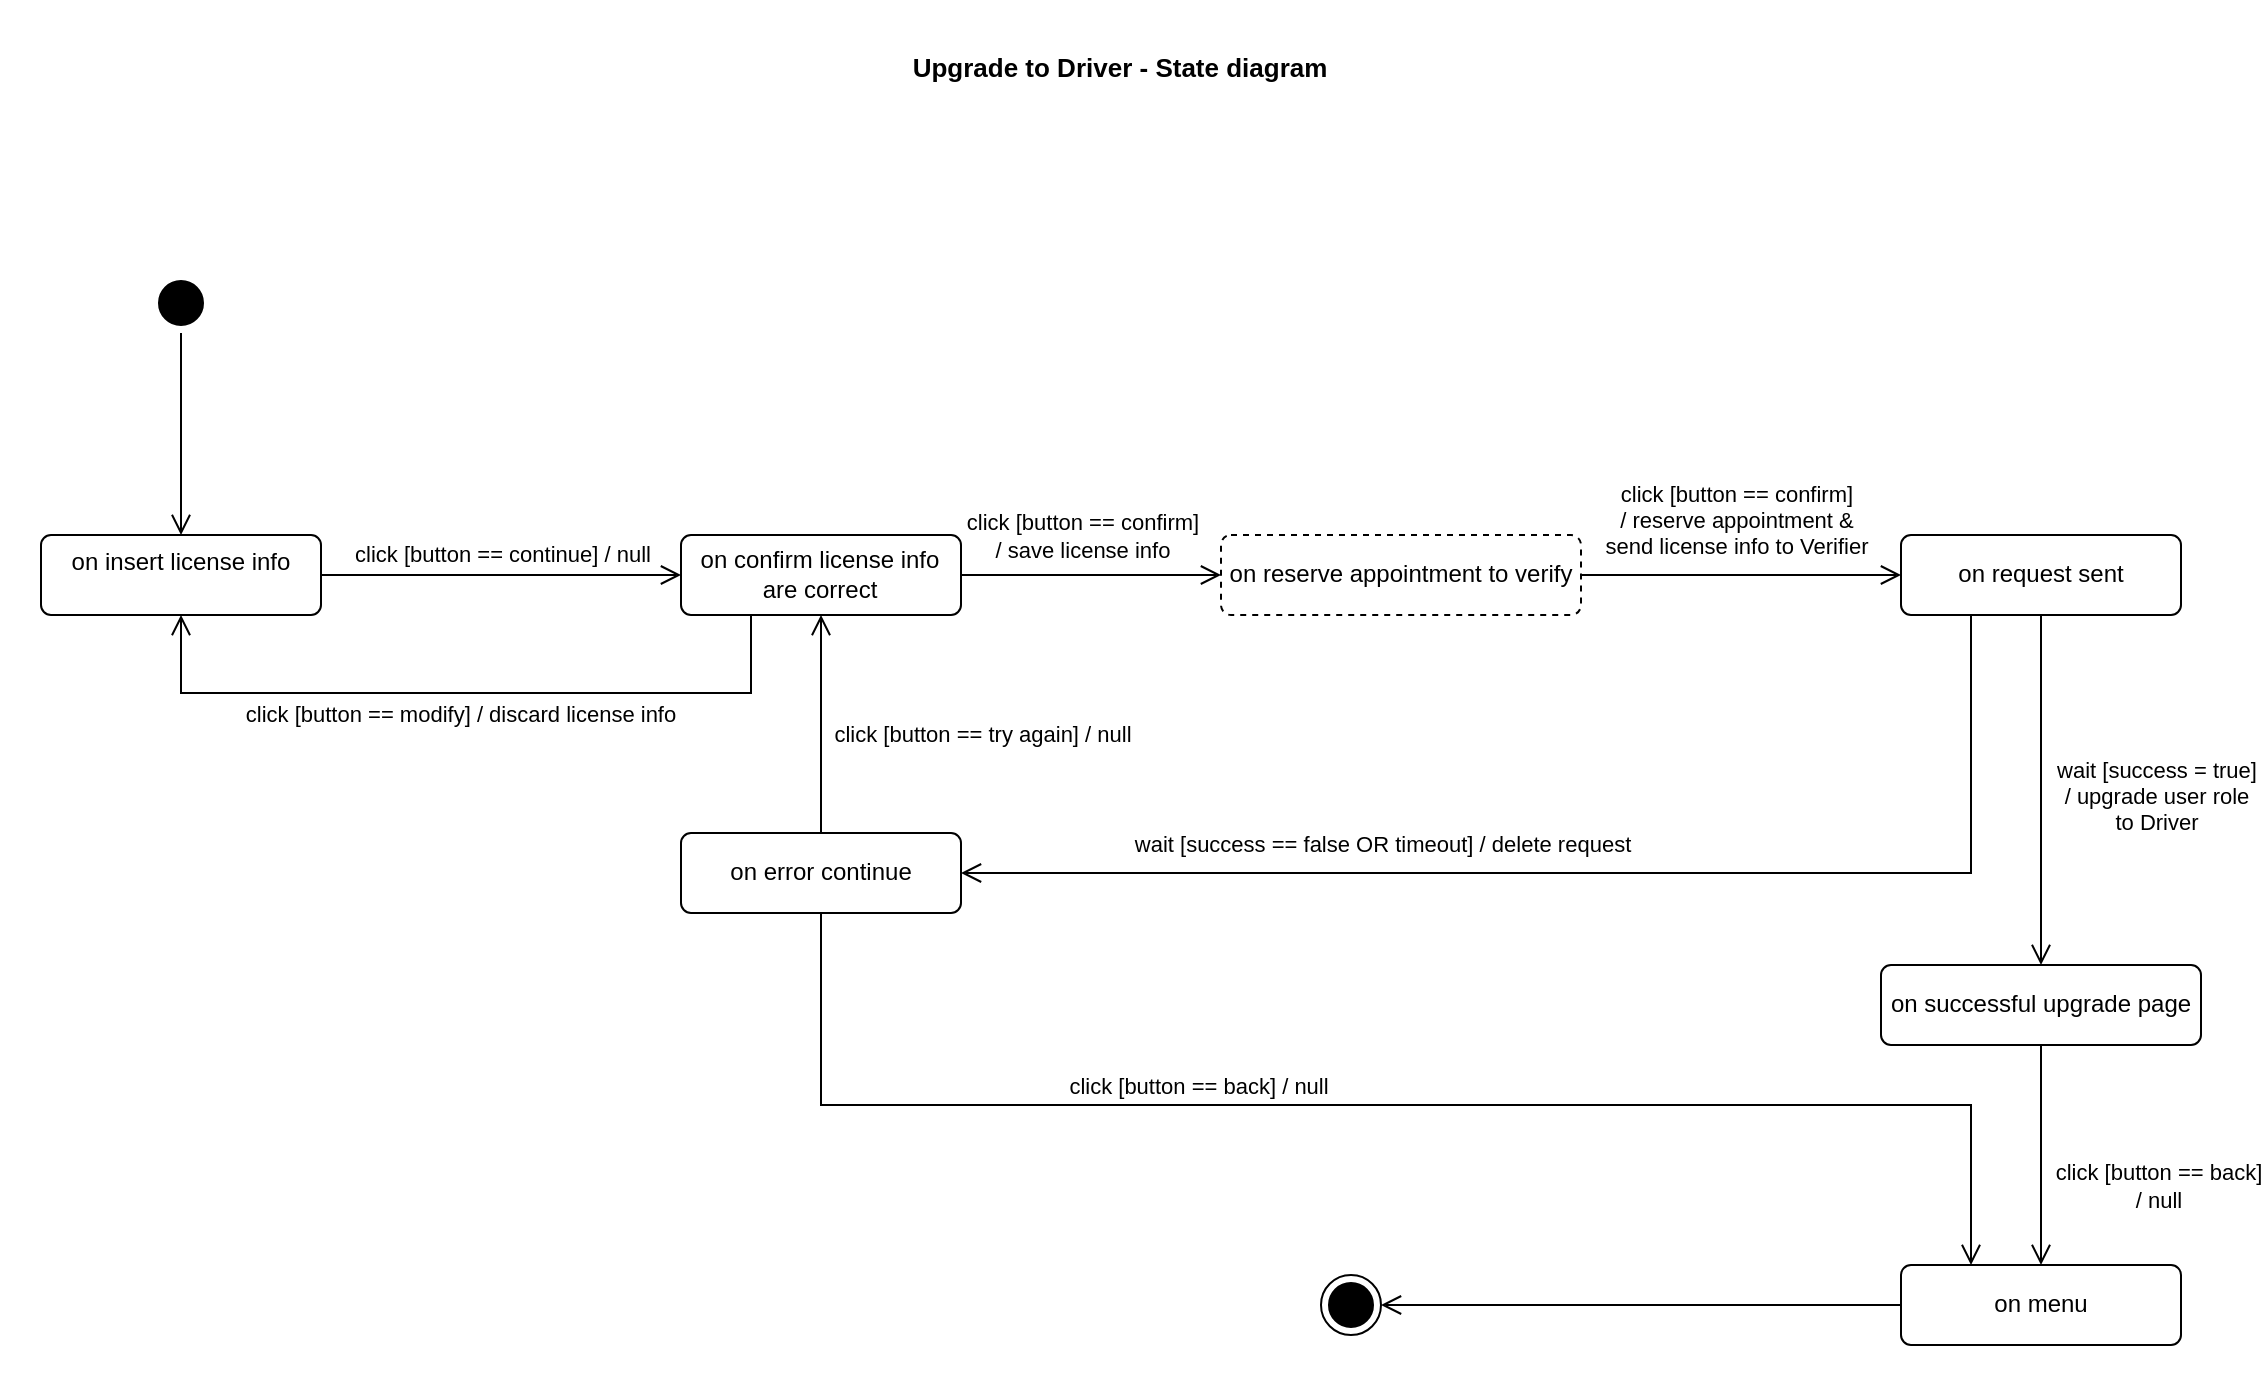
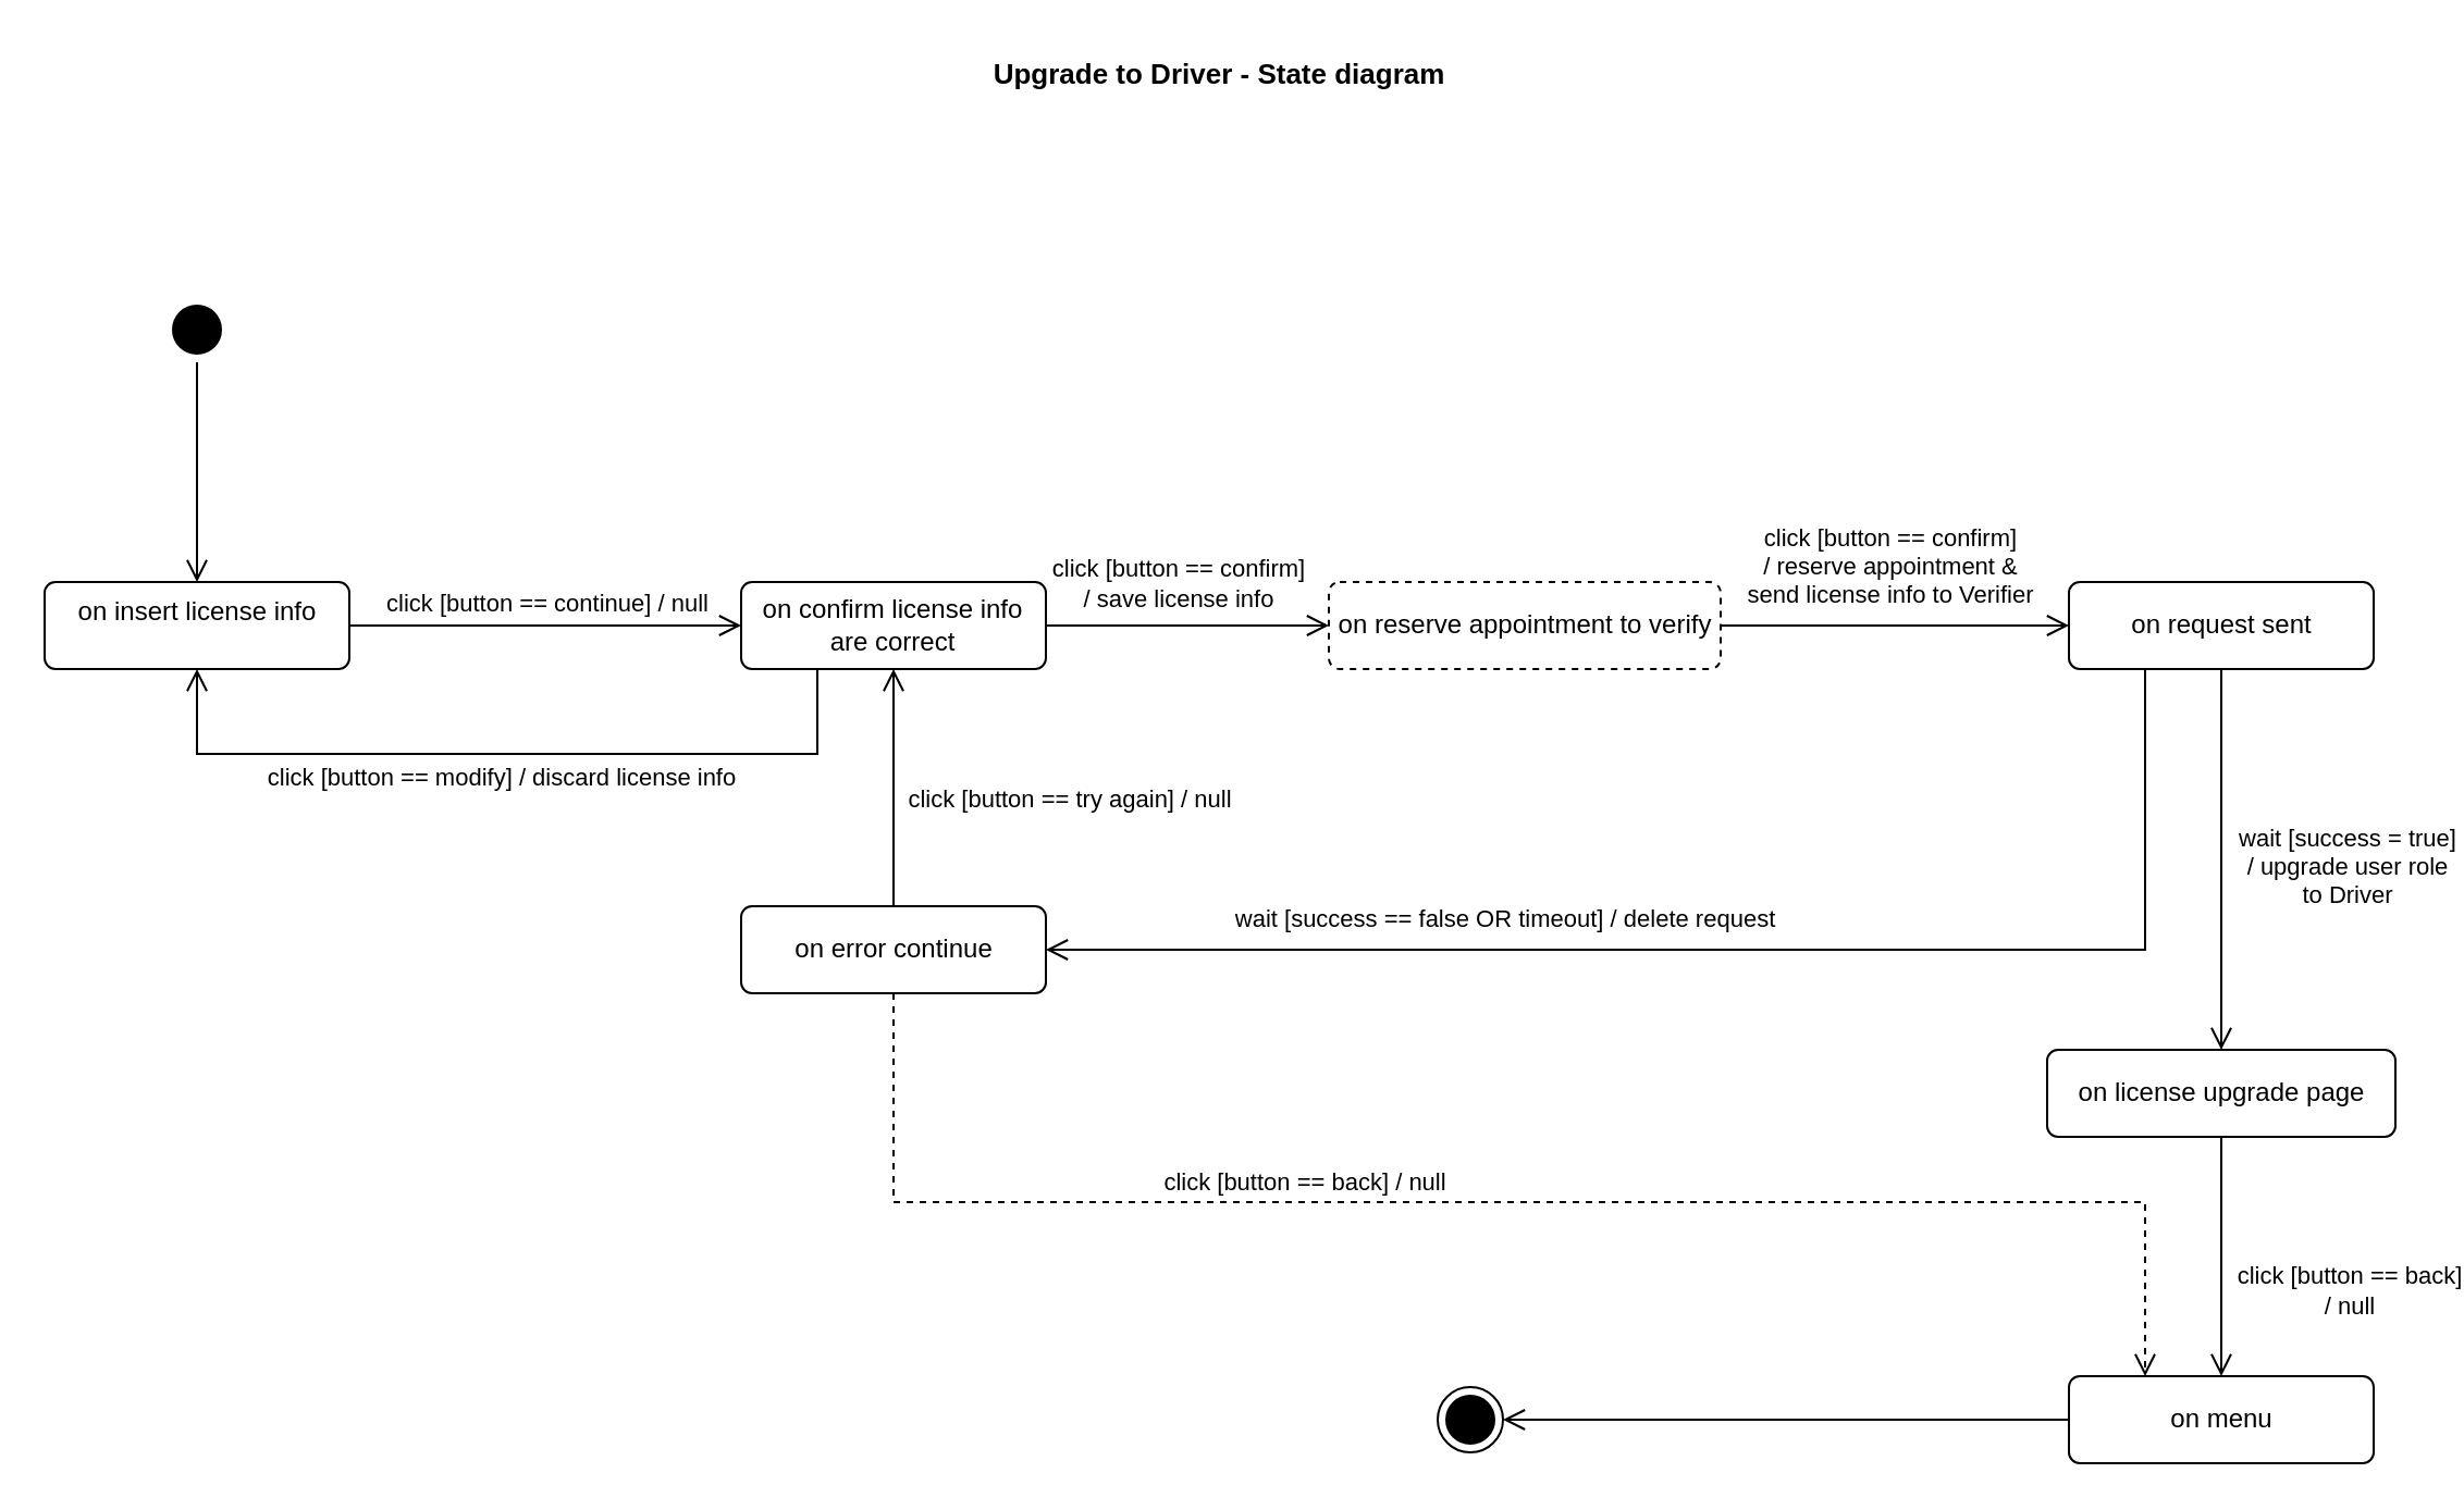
  <mxCell id="0" />
  <mxCell id="1" parent="0" />
  <mxCell id="2" value="" style="ellipse;html=1;shape=startState;fillColor=#000000;strokeColor=#000000;" vertex="1" parent="1"><mxGeometry x="75" y="136" width="30" height="30" as="geometry" /></mxCell>
  <mxCell id="3" value="" style="edgeStyle=orthogonalEdgeStyle;html=1;verticalAlign=bottom;endArrow=open;endSize=8;strokeColor=#000000;rounded=0;entryX=0.5;entryY=0;entryDx=0;entryDy=0;" edge="1" source="2" parent="1" target="31"><mxGeometry relative="1" as="geometry"><mxPoint x="90" y="422" as="targetPoint" /><Array as="points"><mxPoint x="90" y="267" /><mxPoint x="90" y="267" /></Array></mxGeometry></mxCell>
  <mxCell id="4" value="" style="ellipse;html=1;shape=endState;fillColor=#000000;strokeColor=#000000;" vertex="1" parent="1"><mxGeometry x="660" y="637" width="30" height="30" as="geometry" /></mxCell>
  <mxCell id="5" value="Upgrade to Driver - State diagram" style="text;align=center;fontStyle=1;verticalAlign=middle;spacingLeft=3;spacingRight=3;strokeColor=none;rotatable=0;points=[[0,0.5],[1,0.5]];portConstraint=eastwest;fontSize=13;" vertex="1" parent="1"><mxGeometry x="520" y="20" width="80" height="26" as="geometry" /></mxCell>
  <mxCell id="6" style="rounded=0;orthogonalLoop=1;jettySize=auto;html=1;entryX=0;entryY=0.5;entryDx=0;entryDy=0;strokeColor=#000000;endArrow=open;endFill=0;endSize=8;" edge="1" parent="1" source="10" target="28"><mxGeometry relative="1" as="geometry" /></mxCell>
  <mxCell id="7" value="&lt;div&gt;click [button == confirm]&lt;/div&gt;&lt;div&gt;/ save license info&lt;/div&gt;" style="edgeLabel;html=1;align=center;verticalAlign=middle;resizable=0;points=[];" vertex="1" connectable="0" parent="6"><mxGeometry x="0.392" relative="1" as="geometry"><mxPoint x="-30" y="-20" as="offset" /></mxGeometry></mxCell>
  <mxCell id="8" style="edgeStyle=orthogonalEdgeStyle;rounded=0;orthogonalLoop=1;jettySize=auto;html=1;exitX=0.25;exitY=1;exitDx=0;exitDy=0;entryX=0.5;entryY=1;entryDx=0;entryDy=0;endArrow=open;endFill=0;endSize=8;strokeColor=#000000;" edge="1" parent="1" source="10" target="31"><mxGeometry relative="1" as="geometry"><Array as="points"><mxPoint x="375" y="346" /><mxPoint x="90" y="346" /></Array></mxGeometry></mxCell>
  <mxCell id="9" value="click [button == modify] / discard license info" style="edgeLabel;html=1;align=center;verticalAlign=middle;resizable=0;points=[];" vertex="1" connectable="0" parent="8"><mxGeometry x="0.259" y="1" relative="1" as="geometry"><mxPoint x="44" y="9" as="offset" /></mxGeometry></mxCell>
  <mxCell id="10" value="&lt;div&gt;on confirm license info are correct&lt;/div&gt;" style="html=1;align=center;verticalAlign=middle;rounded=1;absoluteArcSize=1;arcSize=10;dashed=0;strokeColor=#000000;whiteSpace=wrap;" vertex="1" parent="1"><mxGeometry x="340" y="267" width="140" height="40" as="geometry" /></mxCell>
  <mxCell id="11" style="edgeStyle=none;rounded=0;orthogonalLoop=1;jettySize=auto;html=1;entryX=0.5;entryY=0;entryDx=0;entryDy=0;endArrow=open;endFill=0;endSize=8;strokeColor=#000000;" edge="1" parent="1" source="13" target="20"><mxGeometry relative="1" as="geometry" /></mxCell>
  <mxCell id="12" value="&lt;div&gt;click [button == back]&lt;/div&gt;&lt;div&gt;/ null&lt;/div&gt;" style="edgeLabel;html=1;align=center;verticalAlign=middle;resizable=0;points=[];" vertex="1" connectable="0" parent="11"><mxGeometry x="-0.545" y="-2" relative="1" as="geometry"><mxPoint x="60" y="45" as="offset" /></mxGeometry></mxCell>
- <mxCell id="13" value="on successful upgrade page" style="html=1;align=center;verticalAlign=middle;rounded=1;absoluteArcSize=1;arcSize=10;dashed=0;strokeColor=#000000;" vertex="1" parent="1"><mxGeometry x="940" y="482" width="160" height="40" as="geometry" /></mxCell>
+ <mxCell id="13" value="on license upgrade page" style="html=1;align=center;verticalAlign=middle;rounded=1;absoluteArcSize=1;arcSize=10;dashed=0;strokeColor=#000000;" vertex="1" parent="1"><mxGeometry x="940" y="482" width="160" height="40" as="geometry" /></mxCell>
  <mxCell id="14" style="edgeStyle=none;rounded=0;orthogonalLoop=1;jettySize=auto;html=1;endArrow=open;endFill=0;endSize=8;strokeColor=#000000;" edge="1" parent="1" source="18" target="10"><mxGeometry relative="1" as="geometry" /></mxCell>
  <mxCell id="15" value="click [button == try again] / null" style="edgeLabel;html=1;align=center;verticalAlign=middle;resizable=0;points=[];" vertex="1" connectable="0" parent="14"><mxGeometry x="-0.303" relative="1" as="geometry"><mxPoint x="80" y="-12" as="offset" /></mxGeometry></mxCell>
- <mxCell id="16" style="edgeStyle=orthogonalEdgeStyle;rounded=0;orthogonalLoop=1;jettySize=auto;html=1;entryX=0.25;entryY=0;entryDx=0;entryDy=0;endArrow=open;endFill=0;endSize=8;strokeColor=#000000;" edge="1" parent="1" source="18" target="20"><mxGeometry relative="1" as="geometry"><Array as="points"><mxPoint x="410" y="552" /><mxPoint x="985" y="552" /></Array></mxGeometry></mxCell>
+ <mxCell id="16" style="edgeStyle=orthogonalEdgeStyle;rounded=0;orthogonalLoop=1;jettySize=auto;html=1;entryX=0.25;entryY=0;entryDx=0;entryDy=0;endArrow=open;endFill=0;endSize=8;strokeColor=#000000;dashed=1;" edge="1" parent="1" source="18" target="20"><mxGeometry relative="1" as="geometry"><Array as="points"><mxPoint x="410" y="552" /><mxPoint x="985" y="552" /></Array></mxGeometry></mxCell>
  <mxCell id="17" value="click [button == back] / null" style="edgeLabel;html=1;align=center;verticalAlign=middle;resizable=0;points=[];" vertex="1" connectable="0" parent="16"><mxGeometry x="-0.556" y="-1" relative="1" as="geometry"><mxPoint x="117" y="-11" as="offset" /></mxGeometry></mxCell>
  <mxCell id="18" value="on error continue" style="html=1;align=center;verticalAlign=middle;rounded=1;absoluteArcSize=1;arcSize=10;dashed=0;strokeColor=#000000;" vertex="1" parent="1"><mxGeometry x="340" y="416" width="140" height="40" as="geometry" /></mxCell>
  <mxCell id="19" style="edgeStyle=none;rounded=0;orthogonalLoop=1;jettySize=auto;html=1;endArrow=open;endFill=0;endSize=8;strokeColor=#000000;" edge="1" parent="1" source="20" target="4"><mxGeometry relative="1" as="geometry" /></mxCell>
  <mxCell id="20" value="on menu" style="html=1;align=center;verticalAlign=middle;rounded=1;absoluteArcSize=1;arcSize=10;dashed=0;strokeColor=#000000;" vertex="1" parent="1"><mxGeometry x="950" y="632" width="140" height="40" as="geometry" /></mxCell>
  <mxCell id="21" style="edgeStyle=none;rounded=0;orthogonalLoop=1;jettySize=auto;html=1;entryX=0.5;entryY=0;entryDx=0;entryDy=0;endArrow=open;endFill=0;endSize=8;strokeColor=#000000;exitX=0.5;exitY=1;exitDx=0;exitDy=0;" edge="1" parent="1" source="25" target="13"><mxGeometry relative="1" as="geometry"><mxPoint x="1060" y="302" as="sourcePoint" /></mxGeometry></mxCell>
  <mxCell id="22" value="&lt;div&gt;wait [success = true]&lt;/div&gt;&lt;div&gt;/ upgrade user role&lt;/div&gt;&lt;div&gt;to Driver&lt;br&gt;&lt;/div&gt;" style="edgeLabel;html=1;align=center;verticalAlign=middle;resizable=0;points=[];" vertex="1" connectable="0" parent="21"><mxGeometry x="-0.314" y="1" relative="1" as="geometry"><mxPoint x="56" y="30" as="offset" /></mxGeometry></mxCell>
  <mxCell id="23" style="edgeStyle=orthogonalEdgeStyle;rounded=0;orthogonalLoop=1;jettySize=auto;html=1;exitX=0.25;exitY=1;exitDx=0;exitDy=0;entryX=1;entryY=0.5;entryDx=0;entryDy=0;endArrow=open;endFill=0;endSize=8;strokeColor=#000000;" edge="1" parent="1" source="25" target="18"><mxGeometry relative="1" as="geometry"><Array as="points"><mxPoint x="985" y="436" /></Array></mxGeometry></mxCell>
  <mxCell id="24" value="wait [success == false OR timeout] / delete request" style="edgeLabel;html=1;align=center;verticalAlign=middle;resizable=0;points=[];" vertex="1" connectable="0" parent="23"><mxGeometry x="0.382" y="-1" relative="1" as="geometry"><mxPoint x="14" y="-14" as="offset" /></mxGeometry></mxCell>
  <mxCell id="25" value="on request sent" style="html=1;align=center;verticalAlign=middle;rounded=1;absoluteArcSize=1;arcSize=10;dashed=0;strokeColor=#000000;" vertex="1" parent="1"><mxGeometry x="950" y="267" width="140" height="40" as="geometry" /></mxCell>
  <mxCell id="26" style="edgeStyle=none;rounded=0;orthogonalLoop=1;jettySize=auto;html=1;entryX=0;entryY=0.5;entryDx=0;entryDy=0;endArrow=open;endFill=0;endSize=8;strokeColor=#000000;" edge="1" parent="1" source="28" target="25"><mxGeometry relative="1" as="geometry" /></mxCell>
  <mxCell id="27" value="&lt;div&gt;click [button == confirm]&lt;/div&gt;&lt;div&gt;/ reserve appointment &amp;amp;&lt;/div&gt;&lt;div&gt;send license info to Verifier&lt;br&gt;&lt;/div&gt;" style="edgeLabel;html=1;align=center;verticalAlign=middle;resizable=0;points=[];" vertex="1" connectable="0" parent="26"><mxGeometry x="-0.463" relative="1" as="geometry"><mxPoint x="34" y="-28" as="offset" /></mxGeometry></mxCell>
  <mxCell id="28" value="on reserve appointment to verify" style="html=1;align=center;verticalAlign=middle;rounded=1;absoluteArcSize=1;arcSize=10;dashed=1;strokeColor=#000000;" vertex="1" parent="1"><mxGeometry x="610" y="267" width="180" height="40" as="geometry" /></mxCell>
  <mxCell id="29" style="edgeStyle=orthogonalEdgeStyle;rounded=0;orthogonalLoop=1;jettySize=auto;html=1;entryX=0;entryY=0.5;entryDx=0;entryDy=0;endArrow=open;endFill=0;endSize=8;strokeColor=#000000;" edge="1" parent="1" source="31" target="10"><mxGeometry relative="1" as="geometry" /></mxCell>
  <mxCell id="30" value="click [button == continue] / null" style="edgeLabel;html=1;align=center;verticalAlign=middle;resizable=0;points=[];" vertex="1" connectable="0" parent="29"><mxGeometry x="-0.223" relative="1" as="geometry"><mxPoint x="20" y="-11" as="offset" /></mxGeometry></mxCell>
  <mxCell id="31" value="on insert license info" style="html=1;align=center;verticalAlign=top;rounded=1;absoluteArcSize=1;arcSize=10;dashed=0;strokeColor=#000000;" vertex="1" parent="1"><mxGeometry x="20" y="267" width="140" height="40" as="geometry" /></mxCell>
